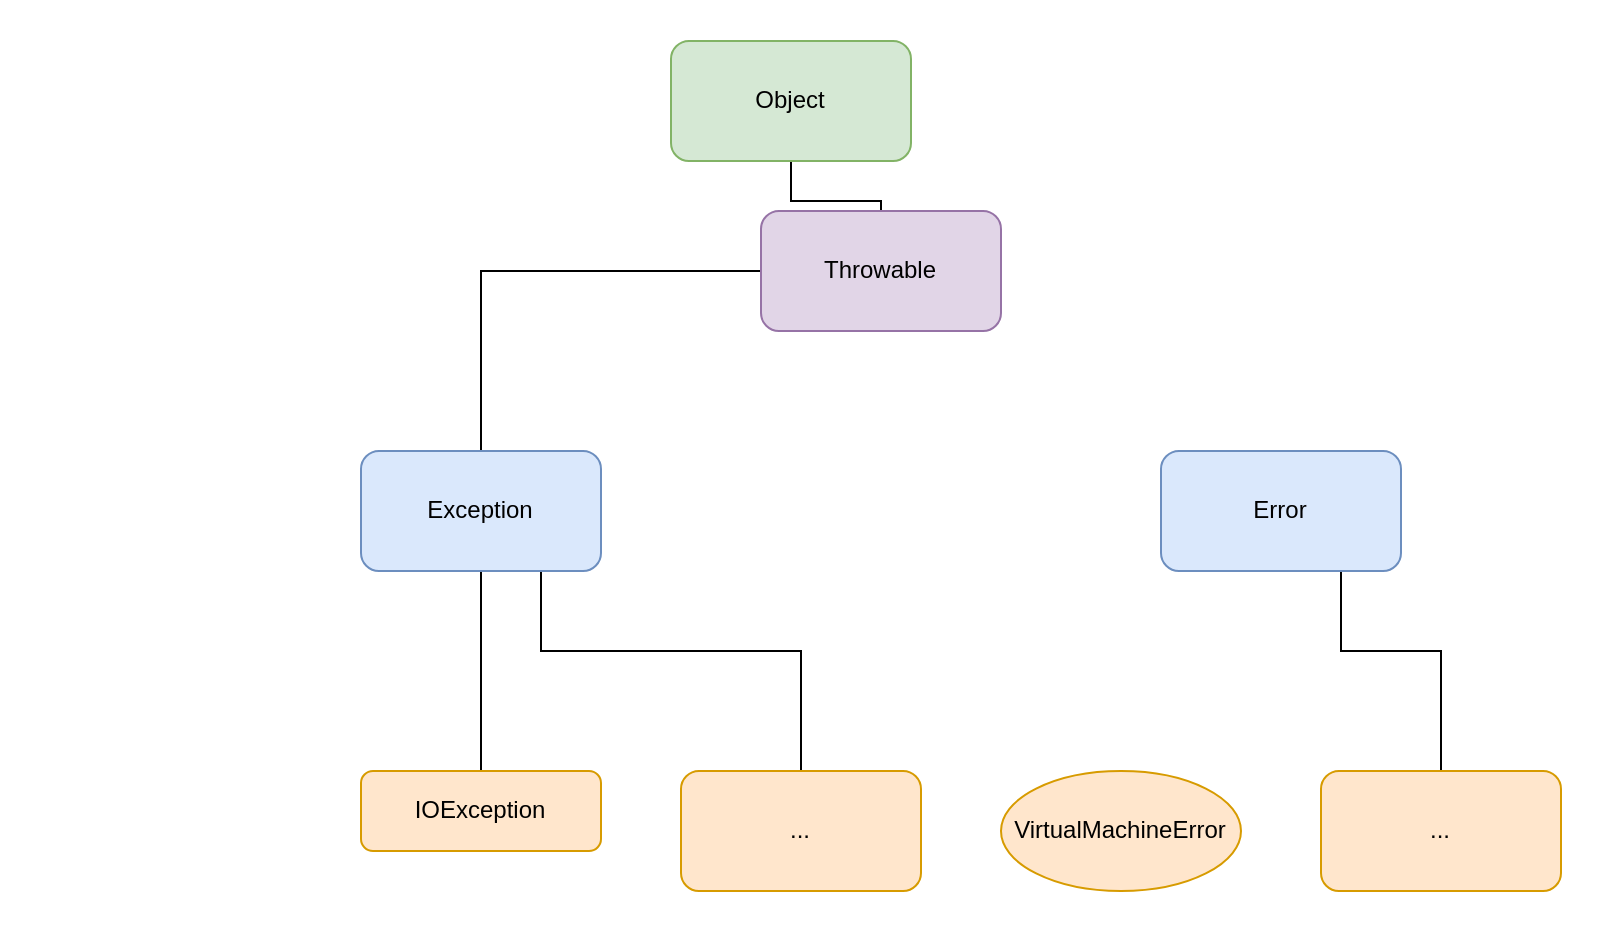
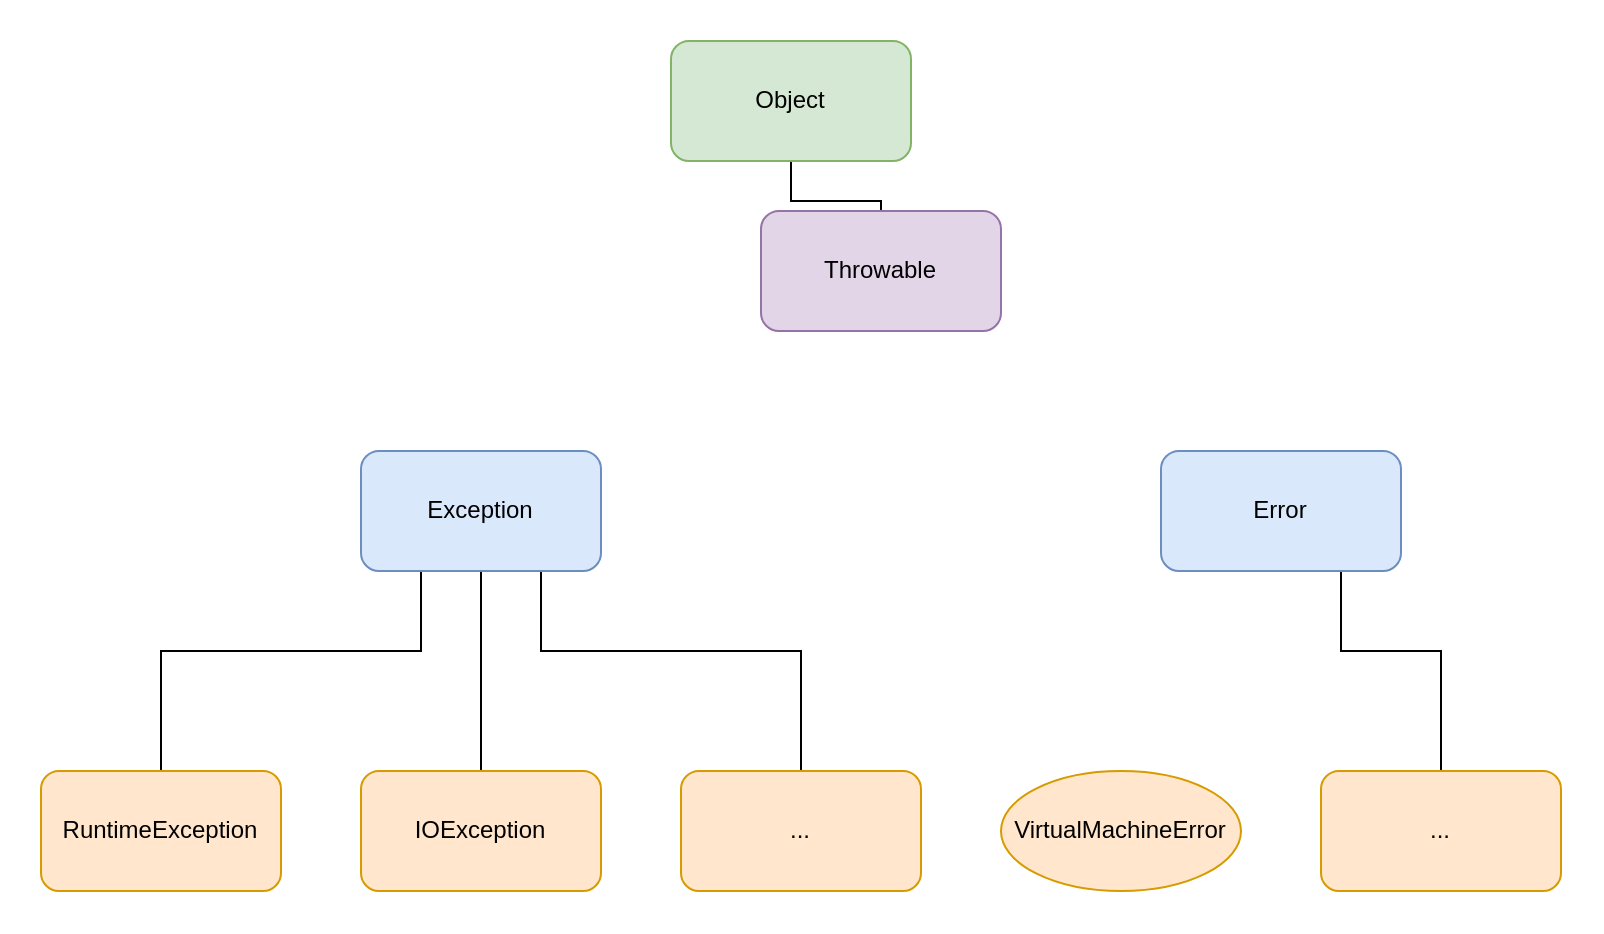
  <mxCell id="0" />
  <mxCell id="1" parent="0" />
  <mxCell id="2" value="" style="edgeStyle=orthogonalEdgeStyle;rounded=0;orthogonalLoop=1;jettySize=auto;html=1;endArrow=none;endFill=0;" edge="1" parent="1" source="3" target="5"><mxGeometry relative="1" as="geometry" /></mxCell>
  <mxCell id="3" value="Object" style="rounded=1;whiteSpace=wrap;html=1;fillColor=#d5e8d4;strokeColor=#82b366;" vertex="1" parent="1"><mxGeometry x="335" y="20" width="120" height="60" as="geometry" /></mxCell>
- <mxCell id="4" value="" style="edgeStyle=orthogonalEdgeStyle;rounded=0;orthogonalLoop=1;jettySize=auto;html=1;exitX=0;exitY=0.5;exitDx=0;exitDy=0;endArrow=none;endFill=0;" edge="1" parent="1" source="5" target="9"><mxGeometry relative="1" as="geometry" /></mxCell>
  <mxCell id="5" value="Throwable" style="rounded=1;whiteSpace=wrap;html=1;fillColor=#e1d5e7;strokeColor=#9673a6;" vertex="1" parent="1"><mxGeometry x="380" y="105" width="120" height="60" as="geometry" /></mxCell>
+ <mxCell id="6" value="" style="edgeStyle=orthogonalEdgeStyle;rounded=0;orthogonalLoop=1;jettySize=auto;html=1;exitX=0.25;exitY=1;exitDx=0;exitDy=0;endArrow=none;endFill=0;" edge="1" parent="1" source="9" target="10"><mxGeometry relative="1" as="geometry"><Array as="points"><mxPoint x="210" y="325" /><mxPoint x="80" y="325" /></Array></mxGeometry></mxCell>
  <mxCell id="7" value="" style="edgeStyle=orthogonalEdgeStyle;rounded=0;orthogonalLoop=1;jettySize=auto;html=1;exitX=0.5;exitY=1;exitDx=0;exitDy=0;endArrow=none;endFill=0;" edge="1" parent="1" source="9" target="11"><mxGeometry relative="1" as="geometry" /></mxCell>
  <mxCell id="8" style="edgeStyle=orthogonalEdgeStyle;rounded=0;orthogonalLoop=1;jettySize=auto;html=1;exitX=0.75;exitY=1;exitDx=0;exitDy=0;entryX=0.5;entryY=0;entryDx=0;entryDy=0;endArrow=none;endFill=0;" edge="1" parent="1" source="9" target="14"><mxGeometry relative="1" as="geometry"><Array as="points"><mxPoint x="270" y="325" /><mxPoint x="400" y="325" /></Array></mxGeometry></mxCell>
  <mxCell id="9" value="Exception" style="rounded=1;whiteSpace=wrap;html=1;fillColor=#dae8fc;strokeColor=#6c8ebf;" vertex="1" parent="1"><mxGeometry x="180" y="225" width="120" height="60" as="geometry" /></mxCell>
- <mxCell id="11" value="IOException" style="rounded=1;whiteSpace=wrap;html=1;fillColor=#ffe6cc;strokeColor=#d79b00;" vertex="1" parent="1"><mxGeometry x="180" y="385" width="120" height="40" as="geometry" /></mxCell>
+ <mxCell id="10" value="RuntimeException" style="rounded=1;whiteSpace=wrap;html=1;fillColor=#ffe6cc;strokeColor=#d79b00;" vertex="1" parent="1"><mxGeometry x="20" y="385" width="120" height="60" as="geometry" /></mxCell>
+ <mxCell id="11" value="IOException" style="rounded=1;whiteSpace=wrap;html=1;fillColor=#ffe6cc;strokeColor=#d79b00;" vertex="1" parent="1"><mxGeometry x="180" y="385" width="120" height="60" as="geometry" /></mxCell>
  <mxCell id="12" value="" style="edgeStyle=orthogonalEdgeStyle;rounded=0;orthogonalLoop=1;jettySize=auto;html=1;exitX=0.75;exitY=1;exitDx=0;exitDy=0;endArrow=none;endFill=0;" edge="1" parent="1" source="13" target="16"><mxGeometry relative="1" as="geometry"><Array as="points"><mxPoint x="670" y="325" /><mxPoint x="720" y="325" /></Array></mxGeometry></mxCell>
  <mxCell id="13" value="Error" style="rounded=1;whiteSpace=wrap;html=1;fillColor=#dae8fc;strokeColor=#6c8ebf;" vertex="1" parent="1"><mxGeometry x="580" y="225" width="120" height="60" as="geometry" /></mxCell>
  <mxCell id="14" value="..." style="rounded=1;whiteSpace=wrap;html=1;fillColor=#ffe6cc;strokeColor=#d79b00;" vertex="1" parent="1"><mxGeometry x="340" y="385" width="120" height="60" as="geometry" /></mxCell>
  <mxCell id="15" value="VirtualMachineError" style="ellipse;whiteSpace=wrap;html=1;fillColor=#ffe6cc;strokeColor=#d79b00;" vertex="1" parent="1"><mxGeometry x="500" y="385" width="120" height="60" as="geometry" /></mxCell>
  <mxCell id="16" value="..." style="rounded=1;whiteSpace=wrap;html=1;fillColor=#ffe6cc;strokeColor=#d79b00;" vertex="1" parent="1"><mxGeometry x="660" y="385" width="120" height="60" as="geometry" /></mxCell>
